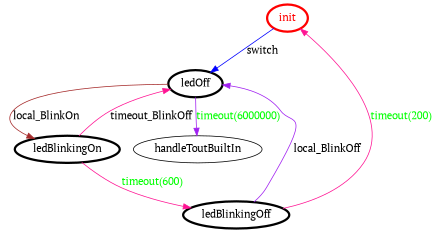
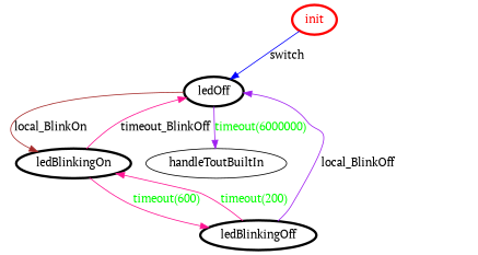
  digraph {
    fontname="PT Serif"
    rankdir=TB
    node [color=black fontcolor=black fontname="PT Serif" penwidth=3]
    edge [color=deeppink fontcolor=black fontname="PT Serif"]
    init [color=red fontcolor=red]
    ledOff
    ledBlinkingOn
    handleToutBuiltIn [color="" fontcolor="" penwidth=""]
    ledBlinkingOff
    init -> ledOff [color=blue label=switch]
    ledOff -> ledBlinkingOn [color=brown label=local_BlinkOn]
    ledOff -> handleToutBuiltIn [color=purple fontcolor=green label="timeout(6000000)"]
    ledBlinkingOn -> ledOff [label=timeout_BlinkOff]
    ledBlinkingOn -> ledBlinkingOff [fontcolor=green label="timeout(600)"]
    ledBlinkingOff -> ledOff [color=purple label=local_BlinkOff]
-   ledBlinkingOff -> init [fontcolor=green label="timeout(200)"]
+   ledBlinkingOff -> ledBlinkingOn [fontcolor=green label="timeout(200)"]
  }
